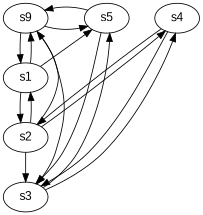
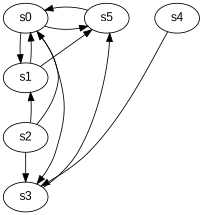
  digraph {
    fontname="Liberation Sans"
    node [fontname="Liberation Sans" player=0]
    edge [fontname="Liberation Sans"]
    s1
-   s0 [player=1 label=s9]
+   s0 [player=1]
    s5 [player=1]
    s3 [player=1]
    s2
    s4
    s1 -> s0 [constraint="time % 3 == 1 || time % 5 == 3"]
    s1 -> s5 [constraint="time % 3 == 0"]
-   s1 -> s2
    s0 -> s1
    s0 -> s5 [constraint="time % 2 == 1 && time % 5 == 3"]
    s0 -> s3 [constraint="time == 2 || time == 11 || time == 19 || time == 23"]
    s5 -> s0 [constraint="!(time % 6 == 2)"]
-   s5 -> s3 [constraint="time % 4 == 0 || time % 2 == 0"]
    s3 -> s5 [constraint="time == 1 || time == 3 || time == 15"]
-   s3 -> s4 [constraint="time % 5 == 3 || time % 4 == 2"]
    s2 -> s1 [constraint="!(time % 5 == 1)"]
    s2 -> s0 [constraint="time % 4 == 1 && time % 3 == 1"]
    s2 -> s3
-   s2 -> s4 [constraint="time == 4 || time == 9"]
    s4 -> s3 [constraint="time % 5 == 1"]
-   s4 -> s2 [constraint="time % 8 == 4"]
  }
